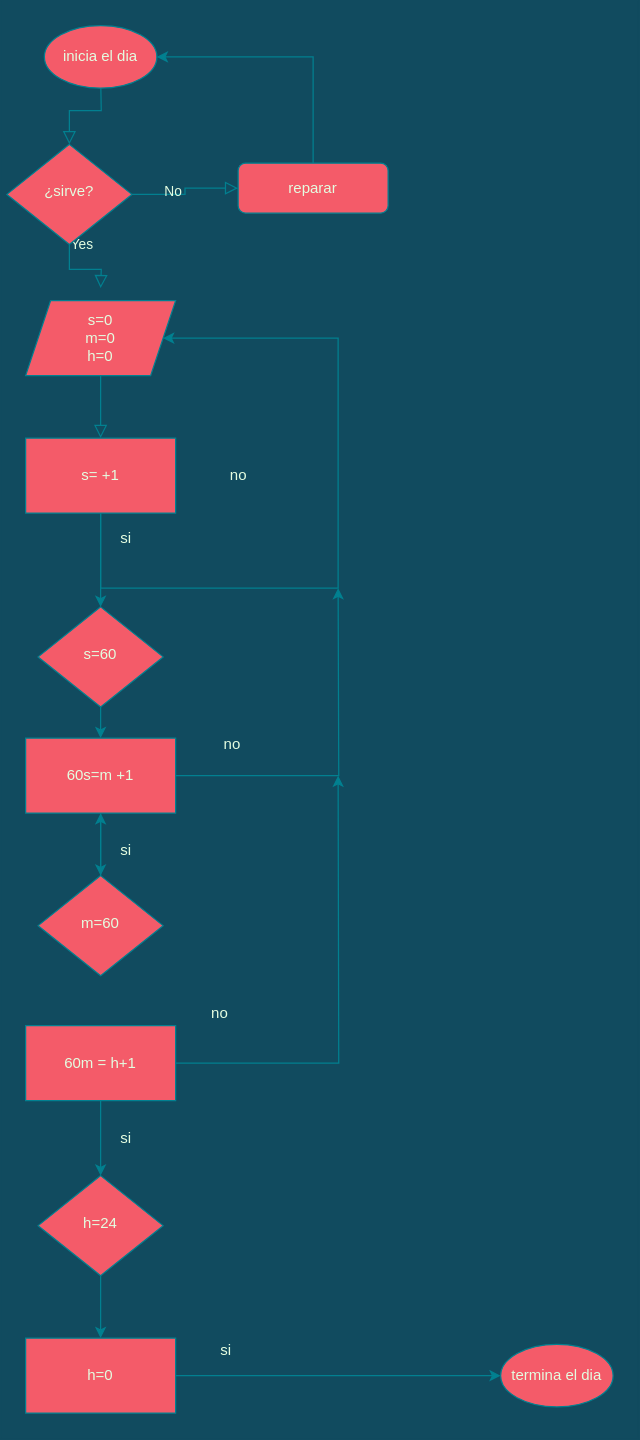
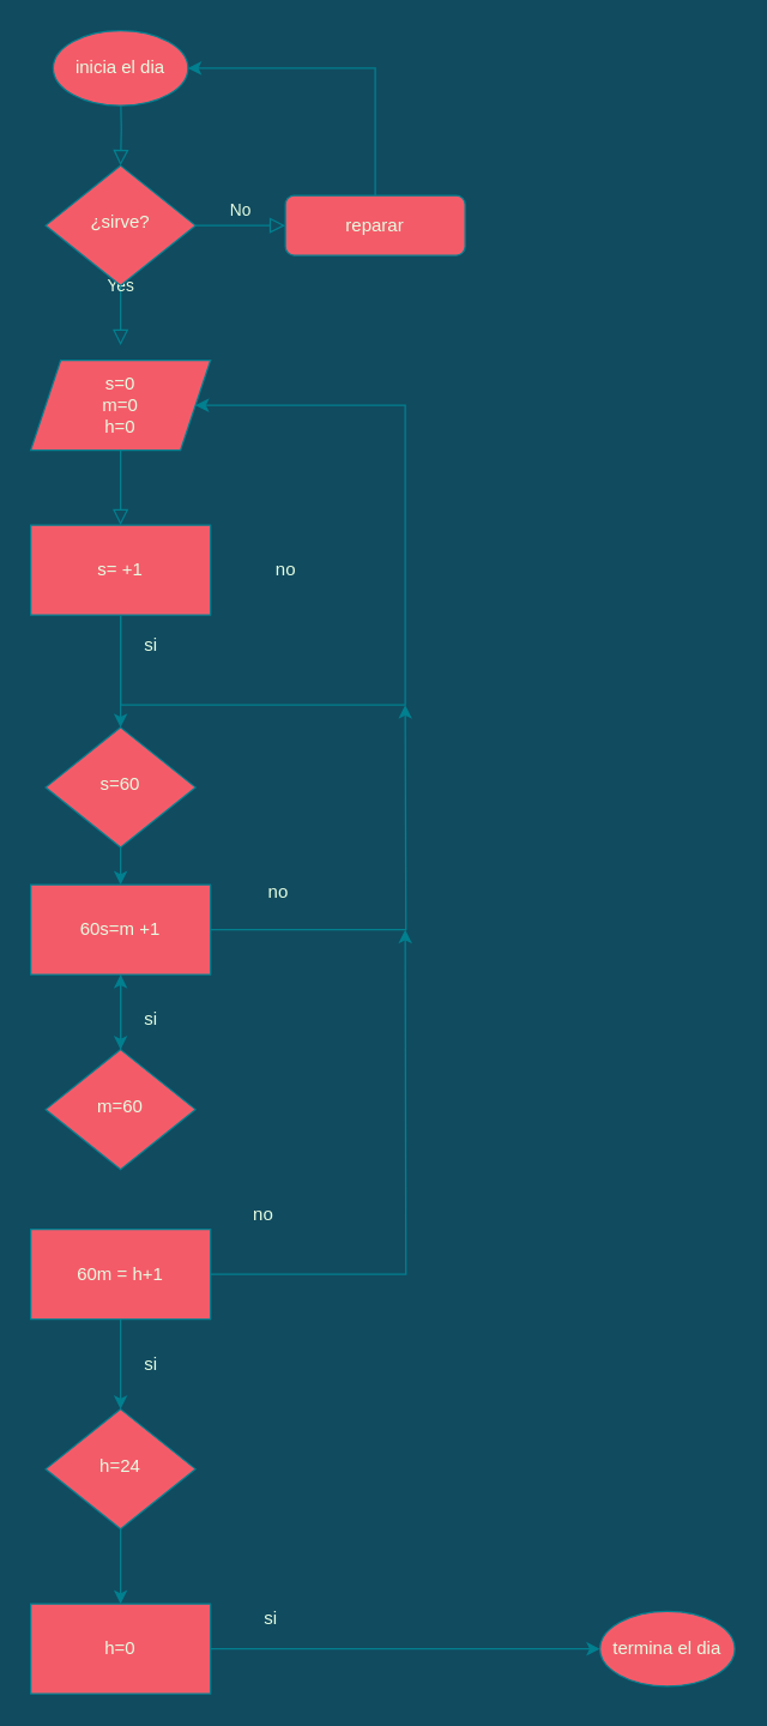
  <mxCell id="0" />
  <mxCell id="1" parent="0" />
  <mxCell id="2" value="" style="rounded=0;html=1;jettySize=auto;orthogonalLoop=1;fontSize=11;endArrow=block;endFill=0;endSize=8;strokeWidth=1;shadow=0;labelBackgroundColor=none;edgeStyle=orthogonalEdgeStyle;strokeColor=#028090;fontColor=#E4FDE1;" parent="1" target="5" edge="1"><mxGeometry relative="1" as="geometry"><mxPoint x="80" y="60" as="sourcePoint" /></mxGeometry></mxCell>
  <mxCell id="3" value="Yes" style="rounded=0;html=1;jettySize=auto;orthogonalLoop=1;fontSize=11;endArrow=block;endFill=0;endSize=8;strokeWidth=1;shadow=0;labelBackgroundColor=none;edgeStyle=orthogonalEdgeStyle;strokeColor=#028090;fontColor=#E4FDE1;" parent="1" source="5" edge="1"><mxGeometry y="20" relative="1" as="geometry"><mxPoint as="offset" /><mxPoint x="80" y="230" as="targetPoint" /></mxGeometry></mxCell>
  <mxCell id="4" value="No" style="edgeStyle=orthogonalEdgeStyle;rounded=0;html=1;jettySize=auto;orthogonalLoop=1;fontSize=11;endArrow=block;endFill=0;endSize=8;strokeWidth=1;shadow=0;labelBackgroundColor=none;entryX=0;entryY=0.5;entryDx=0;entryDy=0;strokeColor=#028090;fontColor=#E4FDE1;" parent="1" source="5" target="7" edge="1"><mxGeometry y="10" relative="1" as="geometry"><mxPoint as="offset" /><mxPoint x="180" y="150" as="targetPoint" /></mxGeometry></mxCell>
- <mxCell id="5" value="&lt;font style=&quot;vertical-align: inherit&quot;&gt;&lt;font style=&quot;vertical-align: inherit&quot;&gt;¿sirve?&lt;/font&gt;&lt;/font&gt;" style="rhombus;whiteSpace=wrap;html=1;shadow=0;fontFamily=Helvetica;fontSize=12;align=center;strokeWidth=1;spacing=6;spacingTop=-4;fillColor=#F45B69;strokeColor=#028090;fontColor=#E4FDE1;" parent="1" vertex="1"><mxGeometry x="5" y="115" width="100" height="80" as="geometry" /></mxCell>
+ <mxCell id="5" value="&lt;font style=&quot;vertical-align: inherit&quot;&gt;&lt;font style=&quot;vertical-align: inherit&quot;&gt;¿sirve?&lt;/font&gt;&lt;/font&gt;" style="rhombus;whiteSpace=wrap;html=1;shadow=0;fontFamily=Helvetica;fontSize=12;align=center;strokeWidth=1;spacing=6;spacingTop=-4;fillColor=#F45B69;strokeColor=#028090;fontColor=#E4FDE1;" parent="1" vertex="1"><mxGeometry x="30" y="110" width="100" height="80" as="geometry" /></mxCell>
  <mxCell id="6" style="edgeStyle=orthogonalEdgeStyle;rounded=0;sketch=0;orthogonalLoop=1;jettySize=auto;html=1;shadow=0;entryX=1;entryY=0.5;entryDx=0;entryDy=0;labelBackgroundColor=#114B5F;strokeColor=#028090;fontColor=#E4FDE1;" edge="1" parent="1" source="7" target="33"><mxGeometry relative="1" as="geometry"><mxPoint x="140" y="40" as="targetPoint" /><Array as="points"><mxPoint x="250" y="45" /></Array></mxGeometry></mxCell>
  <mxCell id="7" value="&lt;font style=&quot;vertical-align: inherit&quot;&gt;&lt;font style=&quot;vertical-align: inherit&quot;&gt;reparar&lt;/font&gt;&lt;/font&gt;" style="rounded=1;whiteSpace=wrap;html=1;fontSize=12;glass=0;strokeWidth=1;shadow=0;fillColor=#F45B69;strokeColor=#028090;fontColor=#E4FDE1;" parent="1" vertex="1"><mxGeometry x="190" y="130" width="120" height="40" as="geometry" /></mxCell>
  <mxCell id="8" value="" style="rounded=0;html=1;jettySize=auto;orthogonalLoop=1;fontSize=11;endArrow=block;endFill=0;endSize=8;strokeWidth=1;shadow=0;labelBackgroundColor=none;edgeStyle=orthogonalEdgeStyle;exitX=0.5;exitY=1;exitDx=0;exitDy=0;strokeColor=#028090;fontColor=#E4FDE1;" parent="1" source="9" edge="1"><mxGeometry x="0.333" y="20" relative="1" as="geometry"><mxPoint as="offset" /><mxPoint x="80" y="310" as="sourcePoint" /><mxPoint x="80" y="350" as="targetPoint" /></mxGeometry></mxCell>
  <mxCell id="9" value="&lt;font style=&quot;vertical-align: inherit&quot;&gt;&lt;font style=&quot;vertical-align: inherit&quot;&gt;s=0&lt;br&gt;m=0&lt;br&gt;h=0&lt;br&gt;&lt;/font&gt;&lt;/font&gt;" style="shape=parallelogram;perimeter=parallelogramPerimeter;whiteSpace=wrap;html=1;fixedSize=1;fillColor=#F45B69;strokeColor=#028090;fontColor=#E4FDE1;" vertex="1" parent="1"><mxGeometry x="20" y="240" width="120" height="60" as="geometry" /></mxCell>
  <mxCell id="10" style="edgeStyle=orthogonalEdgeStyle;rounded=0;orthogonalLoop=1;jettySize=auto;html=1;entryX=1;entryY=0.5;entryDx=0;entryDy=0;labelBackgroundColor=#114B5F;strokeColor=#028090;fontColor=#E4FDE1;" edge="1" parent="1" source="12" target="9"><mxGeometry relative="1" as="geometry"><mxPoint x="250" y="350" as="targetPoint" /><Array as="points"><mxPoint x="80" y="470" /><mxPoint x="270" y="470" /><mxPoint x="270" y="270" /></Array></mxGeometry></mxCell>
  <mxCell id="11" style="edgeStyle=orthogonalEdgeStyle;rounded=0;orthogonalLoop=1;jettySize=auto;html=1;entryX=0.5;entryY=0;entryDx=0;entryDy=0;labelBackgroundColor=#114B5F;strokeColor=#028090;fontColor=#E4FDE1;" edge="1" parent="1" source="12" target="16"><mxGeometry relative="1" as="geometry"><mxPoint x="80" y="490" as="targetPoint" /></mxGeometry></mxCell>
  <mxCell id="12" value="&lt;font style=&quot;vertical-align: inherit&quot;&gt;&lt;font style=&quot;vertical-align: inherit&quot;&gt;s= +1&lt;/font&gt;&lt;/font&gt;" style="rounded=0;whiteSpace=wrap;html=1;fillColor=#F45B69;strokeColor=#028090;fontColor=#E4FDE1;" vertex="1" parent="1"><mxGeometry x="20" y="350" width="120" height="60" as="geometry" /></mxCell>
  <mxCell id="13" value="&lt;font style=&quot;vertical-align: inherit&quot;&gt;&lt;font style=&quot;vertical-align: inherit&quot;&gt;&lt;font style=&quot;vertical-align: inherit&quot;&gt;&lt;font style=&quot;vertical-align: inherit&quot;&gt;no&lt;/font&gt;&lt;/font&gt;&lt;/font&gt;&lt;/font&gt;" style="text;html=1;align=center;verticalAlign=middle;resizable=0;points=[];autosize=1;strokeColor=none;fillColor=none;fontColor=#E4FDE1;" vertex="1" parent="1"><mxGeometry x="175" y="370" width="30" height="20" as="geometry" /></mxCell>
  <mxCell id="14" value="&lt;font style=&quot;vertical-align: inherit&quot;&gt;&lt;font style=&quot;vertical-align: inherit&quot;&gt;si&lt;/font&gt;&lt;/font&gt;" style="text;html=1;align=center;verticalAlign=middle;resizable=0;points=[];autosize=1;strokeColor=none;fillColor=none;fontColor=#E4FDE1;" vertex="1" parent="1"><mxGeometry x="90" y="420" width="20" height="20" as="geometry" /></mxCell>
  <mxCell id="15" style="edgeStyle=orthogonalEdgeStyle;rounded=0;orthogonalLoop=1;jettySize=auto;html=1;labelBackgroundColor=#114B5F;strokeColor=#028090;fontColor=#E4FDE1;" edge="1" parent="1" source="16"><mxGeometry relative="1" as="geometry"><mxPoint x="80" y="590" as="targetPoint" /><Array as="points"><mxPoint x="80" y="590" /><mxPoint x="80" y="590" /></Array></mxGeometry></mxCell>
  <mxCell id="16" value="&lt;font style=&quot;vertical-align: inherit&quot;&gt;&lt;font style=&quot;vertical-align: inherit&quot;&gt;s=60&lt;/font&gt;&lt;/font&gt;" style="rhombus;whiteSpace=wrap;html=1;shadow=0;fontFamily=Helvetica;fontSize=12;align=center;strokeWidth=1;spacing=6;spacingTop=-4;fillColor=#F45B69;strokeColor=#028090;fontColor=#E4FDE1;" vertex="1" parent="1"><mxGeometry x="30" y="485" width="100" height="80" as="geometry" /></mxCell>
  <mxCell id="17" style="edgeStyle=orthogonalEdgeStyle;rounded=0;orthogonalLoop=1;jettySize=auto;html=1;shadow=0;sketch=0;labelBackgroundColor=#114B5F;strokeColor=#028090;fontColor=#E4FDE1;" edge="1" parent="1" source="19"><mxGeometry relative="1" as="geometry"><mxPoint x="80" y="700" as="targetPoint" /></mxGeometry></mxCell>
  <mxCell id="18" style="edgeStyle=orthogonalEdgeStyle;rounded=0;sketch=0;orthogonalLoop=1;jettySize=auto;html=1;shadow=0;labelBackgroundColor=#114B5F;strokeColor=#028090;fontColor=#E4FDE1;" edge="1" parent="1" source="19"><mxGeometry relative="1" as="geometry"><mxPoint x="270" y="470" as="targetPoint" /></mxGeometry></mxCell>
  <mxCell id="19" value="&lt;font style=&quot;vertical-align: inherit&quot;&gt;&lt;font style=&quot;vertical-align: inherit&quot;&gt;60s=m +1&lt;br&gt;&lt;/font&gt;&lt;/font&gt;" style="rounded=0;whiteSpace=wrap;html=1;fillColor=#F45B69;strokeColor=#028090;fontColor=#E4FDE1;" vertex="1" parent="1"><mxGeometry x="20" y="590" width="120" height="60" as="geometry" /></mxCell>
  <mxCell id="20" style="edgeStyle=orthogonalEdgeStyle;rounded=0;sketch=0;orthogonalLoop=1;jettySize=auto;html=1;shadow=0;labelBackgroundColor=#114B5F;strokeColor=#028090;fontColor=#E4FDE1;" edge="1" parent="1" source="21" target="19"><mxGeometry relative="1" as="geometry"><mxPoint x="80" y="830" as="targetPoint" /></mxGeometry></mxCell>
  <mxCell id="21" value="&lt;font style=&quot;vertical-align: inherit&quot;&gt;&lt;font style=&quot;vertical-align: inherit&quot;&gt;&lt;font style=&quot;vertical-align: inherit&quot;&gt;&lt;font style=&quot;vertical-align: inherit&quot;&gt;m=60&lt;/font&gt;&lt;/font&gt;&lt;/font&gt;&lt;/font&gt;" style="rhombus;whiteSpace=wrap;html=1;shadow=0;fontFamily=Helvetica;fontSize=12;align=center;strokeWidth=1;spacing=6;spacingTop=-4;fillColor=#F45B69;strokeColor=#028090;fontColor=#E4FDE1;" vertex="1" parent="1"><mxGeometry x="30" y="700" width="100" height="80" as="geometry" /></mxCell>
  <mxCell id="22" value="&lt;font style=&quot;vertical-align: inherit&quot;&gt;&lt;font style=&quot;vertical-align: inherit&quot;&gt;si&lt;/font&gt;&lt;/font&gt;" style="text;html=1;align=center;verticalAlign=middle;resizable=0;points=[];autosize=1;strokeColor=none;fillColor=none;fontColor=#E4FDE1;" vertex="1" parent="1"><mxGeometry x="90" y="670" width="20" height="20" as="geometry" /></mxCell>
  <mxCell id="23" style="edgeStyle=orthogonalEdgeStyle;rounded=0;sketch=0;orthogonalLoop=1;jettySize=auto;html=1;shadow=0;labelBackgroundColor=#114B5F;strokeColor=#028090;fontColor=#E4FDE1;" edge="1" parent="1" source="25"><mxGeometry relative="1" as="geometry"><mxPoint x="80" y="940" as="targetPoint" /></mxGeometry></mxCell>
  <mxCell id="24" style="edgeStyle=orthogonalEdgeStyle;rounded=0;sketch=0;orthogonalLoop=1;jettySize=auto;html=1;shadow=0;labelBackgroundColor=#114B5F;strokeColor=#028090;fontColor=#E4FDE1;" edge="1" parent="1" source="25"><mxGeometry relative="1" as="geometry"><mxPoint x="270" y="620" as="targetPoint" /></mxGeometry></mxCell>
  <mxCell id="25" value="&lt;font style=&quot;vertical-align: inherit&quot;&gt;&lt;font style=&quot;vertical-align: inherit&quot;&gt;&lt;font style=&quot;vertical-align: inherit&quot;&gt;&lt;font style=&quot;vertical-align: inherit&quot;&gt;60m = h+1&lt;/font&gt;&lt;/font&gt;&lt;/font&gt;&lt;/font&gt;" style="rounded=0;whiteSpace=wrap;html=1;fillColor=#F45B69;strokeColor=#028090;fontColor=#E4FDE1;" vertex="1" parent="1"><mxGeometry x="20" y="820" width="120" height="60" as="geometry" /></mxCell>
  <mxCell id="26" style="edgeStyle=orthogonalEdgeStyle;rounded=0;sketch=0;orthogonalLoop=1;jettySize=auto;html=1;shadow=0;labelBackgroundColor=#114B5F;strokeColor=#028090;fontColor=#E4FDE1;" edge="1" parent="1" source="27"><mxGeometry relative="1" as="geometry"><mxPoint x="80" y="1070" as="targetPoint" /></mxGeometry></mxCell>
  <mxCell id="27" value="&lt;font style=&quot;vertical-align: inherit&quot;&gt;&lt;font style=&quot;vertical-align: inherit&quot;&gt;h=24&lt;/font&gt;&lt;/font&gt;" style="rhombus;whiteSpace=wrap;html=1;shadow=0;fontFamily=Helvetica;fontSize=12;align=center;strokeWidth=1;spacing=6;spacingTop=-4;fillColor=#F45B69;strokeColor=#028090;fontColor=#E4FDE1;" vertex="1" parent="1"><mxGeometry x="30" y="940" width="100" height="80" as="geometry" /></mxCell>
  <mxCell id="28" value="&lt;font style=&quot;vertical-align: inherit&quot;&gt;&lt;font style=&quot;vertical-align: inherit&quot;&gt;no&lt;/font&gt;&lt;/font&gt;" style="text;html=1;align=center;verticalAlign=middle;resizable=0;points=[];autosize=1;strokeColor=none;fillColor=none;fontColor=#E4FDE1;" vertex="1" parent="1"><mxGeometry x="160" y="800" width="30" height="20" as="geometry" /></mxCell>
  <mxCell id="29" value="&lt;font style=&quot;vertical-align: inherit&quot;&gt;&lt;font style=&quot;vertical-align: inherit&quot;&gt;no&lt;/font&gt;&lt;/font&gt;" style="text;html=1;align=center;verticalAlign=middle;resizable=0;points=[];autosize=1;strokeColor=none;fillColor=none;fontColor=#E4FDE1;" vertex="1" parent="1"><mxGeometry x="170" y="584.5" width="30" height="20" as="geometry" /></mxCell>
  <mxCell id="30" value="&lt;font style=&quot;vertical-align: inherit&quot;&gt;&lt;font style=&quot;vertical-align: inherit&quot;&gt;si&lt;/font&gt;&lt;/font&gt;" style="text;html=1;align=center;verticalAlign=middle;resizable=0;points=[];autosize=1;strokeColor=none;fillColor=none;fontColor=#E4FDE1;" vertex="1" parent="1"><mxGeometry x="90" y="900" width="20" height="20" as="geometry" /></mxCell>
  <mxCell id="31" style="edgeStyle=orthogonalEdgeStyle;rounded=0;sketch=0;orthogonalLoop=1;jettySize=auto;html=1;shadow=0;labelBackgroundColor=#114B5F;strokeColor=#028090;fontColor=#E4FDE1;" edge="1" parent="1" source="32"><mxGeometry relative="1" as="geometry"><mxPoint x="400" y="1100" as="targetPoint" /></mxGeometry></mxCell>
  <mxCell id="32" value="&lt;font style=&quot;vertical-align: inherit&quot;&gt;&lt;font style=&quot;vertical-align: inherit&quot;&gt;h=0&lt;/font&gt;&lt;/font&gt;" style="rounded=0;whiteSpace=wrap;html=1;fillColor=#F45B69;strokeColor=#028090;fontColor=#E4FDE1;" vertex="1" parent="1"><mxGeometry x="20" y="1070" width="120" height="60" as="geometry" /></mxCell>
  <mxCell id="33" value="&lt;font style=&quot;vertical-align: inherit&quot;&gt;&lt;font style=&quot;vertical-align: inherit&quot;&gt;inicia el dia&lt;/font&gt;&lt;/font&gt;" style="ellipse;whiteSpace=wrap;html=1;fillColor=#F45B69;strokeColor=#028090;fontColor=#E4FDE1;" vertex="1" parent="1"><mxGeometry x="35" width="90" height="50" as="geometry" y="20" /></mxCell>
  <mxCell id="34" value="&lt;font style=&quot;vertical-align: inherit&quot;&gt;&lt;font style=&quot;vertical-align: inherit&quot;&gt;termina el dia&lt;/font&gt;&lt;/font&gt;" style="ellipse;whiteSpace=wrap;html=1;fillColor=#F45B69;strokeColor=#028090;fontColor=#E4FDE1;" vertex="1" parent="1"><mxGeometry x="400" y="1075" width="90" height="50" as="geometry" /></mxCell>
  <mxCell id="35" value="&lt;font style=&quot;vertical-align: inherit&quot;&gt;&lt;font style=&quot;vertical-align: inherit&quot;&gt;si&lt;/font&gt;&lt;/font&gt;" style="text;html=1;align=center;verticalAlign=middle;resizable=0;points=[];autosize=1;strokeColor=none;fillColor=none;fontColor=#E4FDE1;" vertex="1" parent="1"><mxGeometry x="170" y="1070" width="20" height="20" as="geometry" /></mxCell>
